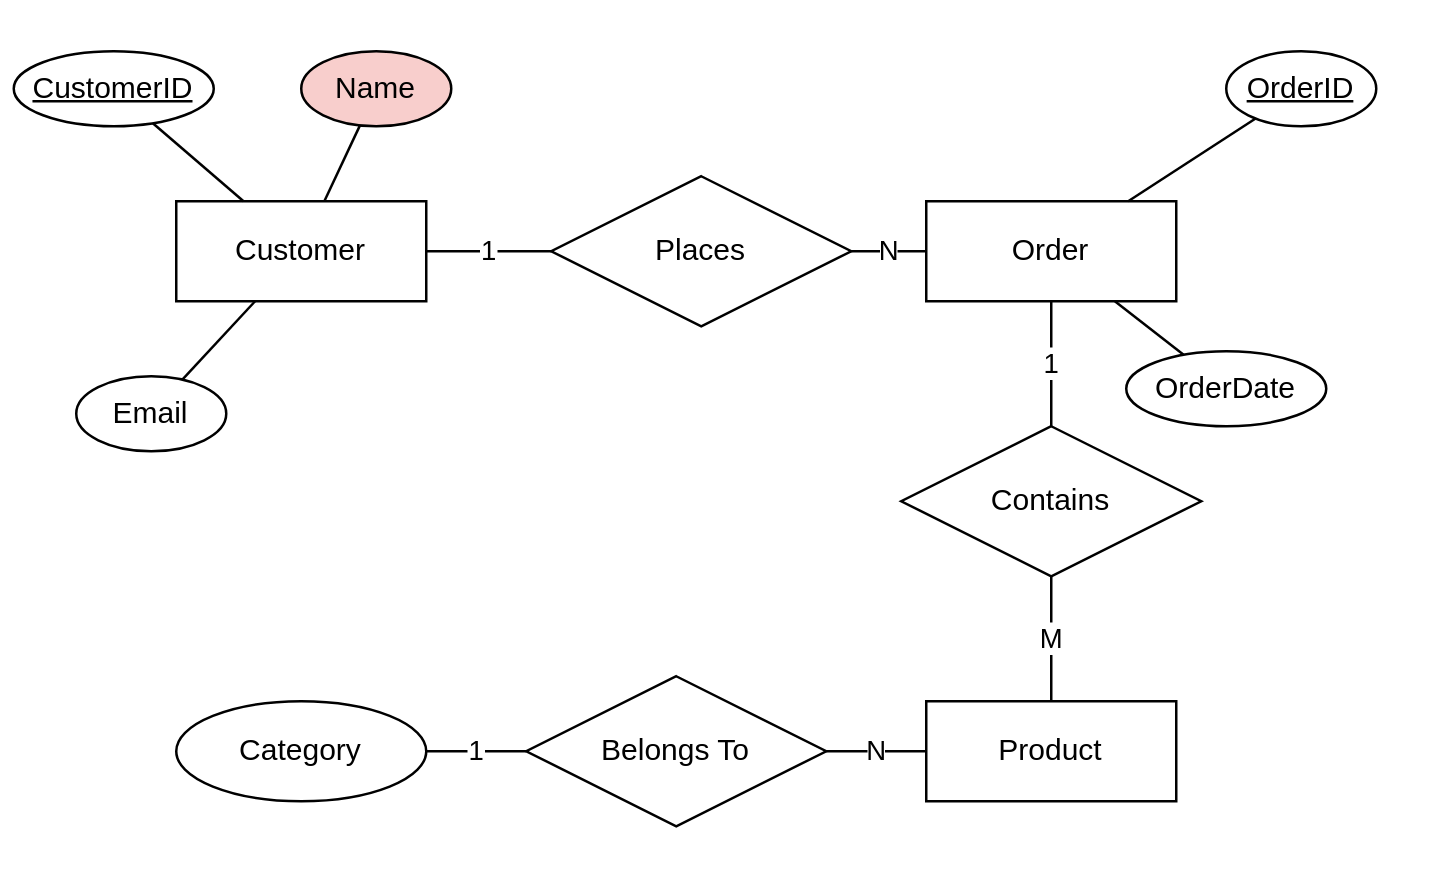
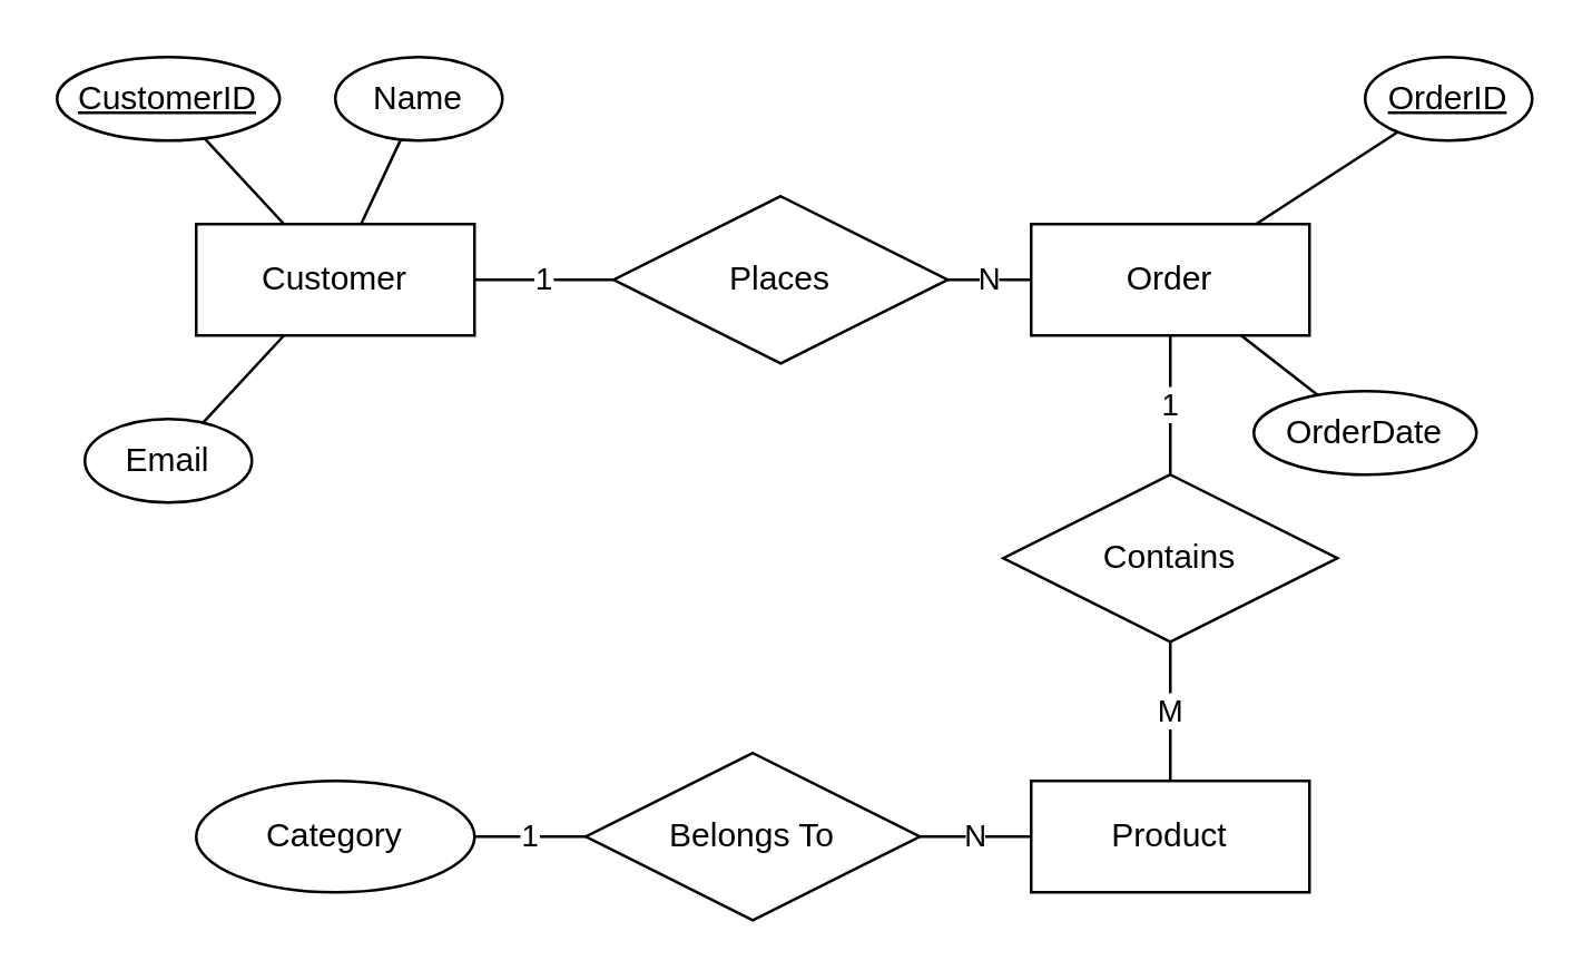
  <mxCell id="0" />
  <mxCell id="1" parent="0" />
  <mxCell id="2" value="Customer" style="whiteSpace=wrap;html=1;align=center;" vertex="1" parent="1"><mxGeometry x="70" y="80" width="100" height="40" as="geometry" /></mxCell>
  <mxCell id="3" value="Order" style="whiteSpace=wrap;html=1;align=center;" vertex="1" parent="1"><mxGeometry x="370" y="80" width="100" height="40" as="geometry" /></mxCell>
  <mxCell id="4" value="Product" style="whiteSpace=wrap;html=1;align=center;" vertex="1" parent="1"><mxGeometry x="370" y="280" width="100" height="40" as="geometry" /></mxCell>
  <mxCell id="5" value="Category" style="ellipse;whiteSpace=wrap;html=1;align=center;" vertex="1" parent="1"><mxGeometry x="70" y="280" width="100" height="40" as="geometry" /></mxCell>
  <mxCell id="6" value="Places" style="shape=rhombus;perimeter=rhombusPerimeter;whiteSpace=wrap;html=1;align=center;" vertex="1" parent="1"><mxGeometry x="220" y="70" width="120" height="60" as="geometry" /></mxCell>
  <mxCell id="7" value="Contains" style="shape=rhombus;perimeter=rhombusPerimeter;whiteSpace=wrap;html=1;align=center;" vertex="1" parent="1"><mxGeometry x="360" y="170" width="120" height="60" as="geometry" /></mxCell>
  <mxCell id="8" value="Belongs To" style="shape=rhombus;perimeter=rhombusPerimeter;whiteSpace=wrap;html=1;align=center;" vertex="1" parent="1"><mxGeometry x="210" y="270" width="120" height="60" as="geometry" /></mxCell>
  <mxCell id="9" value="1" style="endArrow=none;html=1;rounded=0;" edge="1" parent="1" source="2" target="6"><mxGeometry width="50" height="50" relative="1" as="geometry"><mxPoint x="170" y="100" as="sourcePoint" /><mxPoint x="220" y="100" as="targetPoint" /></mxGeometry></mxCell>
  <mxCell id="10" value="N" style="endArrow=none;html=1;rounded=0;" edge="1" parent="1" source="6" target="3"><mxGeometry width="50" height="50" relative="1" as="geometry"><mxPoint x="340" y="100" as="sourcePoint" /><mxPoint x="370" y="100" as="targetPoint" /></mxGeometry></mxCell>
  <mxCell id="11" value="1" style="endArrow=none;html=1;rounded=0;" edge="1" parent="1" source="3" target="7"><mxGeometry width="50" height="50" relative="1" as="geometry"><mxPoint x="420" y="120" as="sourcePoint" /><mxPoint x="420" y="170" as="targetPoint" /></mxGeometry></mxCell>
  <mxCell id="12" value="M" style="endArrow=none;html=1;rounded=0;" edge="1" parent="1" source="7" target="4"><mxGeometry width="50" height="50" relative="1" as="geometry"><mxPoint x="420" y="230" as="sourcePoint" /><mxPoint x="420" y="280" as="targetPoint" /></mxGeometry></mxCell>
  <mxCell id="13" value="N" style="endArrow=none;html=1;rounded=0;" edge="1" parent="1" source="4" target="8"><mxGeometry width="50" height="50" relative="1" as="geometry"><mxPoint x="370" y="300" as="sourcePoint" /><mxPoint x="330" y="300" as="targetPoint" /></mxGeometry></mxCell>
  <mxCell id="14" value="1" style="endArrow=none;html=1;rounded=0;" edge="1" parent="1" source="8" target="5"><mxGeometry width="50" height="50" relative="1" as="geometry"><mxPoint x="210" y="300" as="sourcePoint" /><mxPoint x="170" y="300" as="targetPoint" /></mxGeometry></mxCell>
- <mxCell id="15" value="CustomerID" style="ellipse;whiteSpace=wrap;html=1;align=center;fontStyle=4;" vertex="1" parent="1"><mxGeometry x="5" y="20" width="80" height="30" as="geometry" /></mxCell>
- <mxCell id="16" value="Name" style="ellipse;whiteSpace=wrap;html=1;align=center;fillColor=#f8cecc;" vertex="1" parent="1"><mxGeometry x="120" y="20" width="60" height="30" as="geometry" /></mxCell>
+ <mxCell id="15" value="CustomerID" style="ellipse;whiteSpace=wrap;html=1;align=center;fontStyle=4;" vertex="1" parent="1"><mxGeometry x="20" y="20" width="80" height="30" as="geometry" /></mxCell>
+ <mxCell id="16" value="Name" style="ellipse;whiteSpace=wrap;html=1;align=center;" vertex="1" parent="1"><mxGeometry x="120" y="20" width="60" height="30" as="geometry" /></mxCell>
  <mxCell id="17" value="Email" style="ellipse;whiteSpace=wrap;html=1;align=center;" vertex="1" parent="1"><mxGeometry x="30" y="150" width="60" height="30" as="geometry" /></mxCell>
  <mxCell id="18" value="OrderID" style="ellipse;whiteSpace=wrap;html=1;align=center;fontStyle=4;" vertex="1" parent="1"><mxGeometry x="490" y="20" width="60" height="30" as="geometry" /></mxCell>
  <mxCell id="19" value="OrderDate" style="ellipse;whiteSpace=wrap;html=1;align=center;" vertex="1" parent="1"><mxGeometry x="450" y="140" width="80" height="30" as="geometry" /></mxCell>
  <mxCell id="20" value="" style="endArrow=none;html=1;rounded=0;" edge="1" parent="1" source="15" target="2"><mxGeometry width="50" height="50" relative="1" as="geometry"><mxPoint x="90" y="50" as="sourcePoint" /><mxPoint x="110" y="80" as="targetPoint" /></mxGeometry></mxCell>
  <mxCell id="21" value="" style="endArrow=none;html=1;rounded=0;" edge="1" parent="1" source="16" target="2"><mxGeometry width="50" height="50" relative="1" as="geometry"><mxPoint x="140" y="50" as="sourcePoint" /><mxPoint x="130" y="80" as="targetPoint" /></mxGeometry></mxCell>
  <mxCell id="22" value="" style="endArrow=none;html=1;rounded=0;" edge="1" parent="1" source="17" target="2"><mxGeometry width="50" height="50" relative="1" as="geometry"><mxPoint x="80" y="150" as="sourcePoint" /><mxPoint x="110" y="120" as="targetPoint" /></mxGeometry></mxCell>
  <mxCell id="23" value="" style="endArrow=none;html=1;rounded=0;" edge="1" parent="1" source="18" target="3"><mxGeometry width="50" height="50" relative="1" as="geometry"><mxPoint x="500" y="50" as="sourcePoint" /><mxPoint x="450" y="80" as="targetPoint" /></mxGeometry></mxCell>
  <mxCell id="24" value="" style="endArrow=none;html=1;rounded=0;" edge="1" parent="1" source="19" target="3"><mxGeometry width="50" height="50" relative="1" as="geometry"><mxPoint x="470" y="140" as="sourcePoint" /><mxPoint x="440" y="120" as="targetPoint" /></mxGeometry></mxCell>
